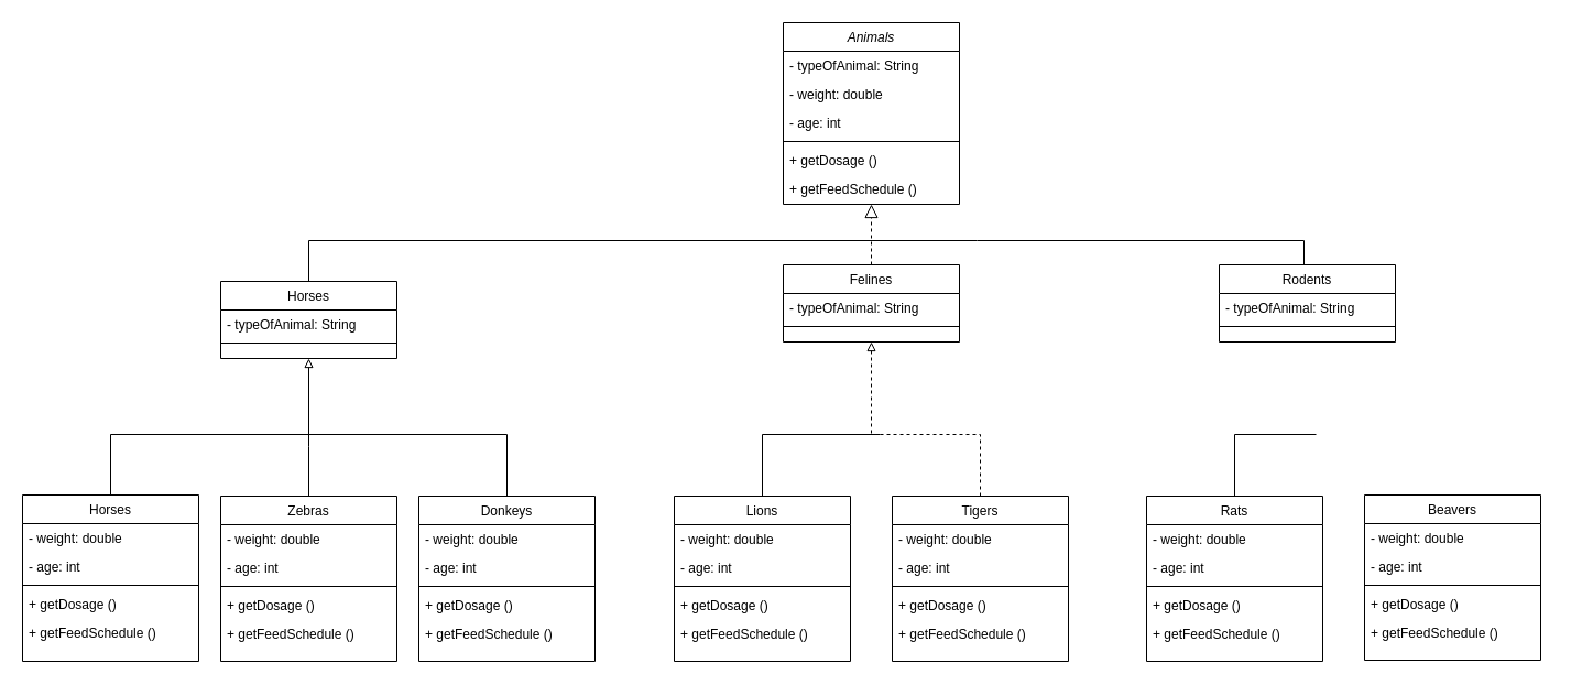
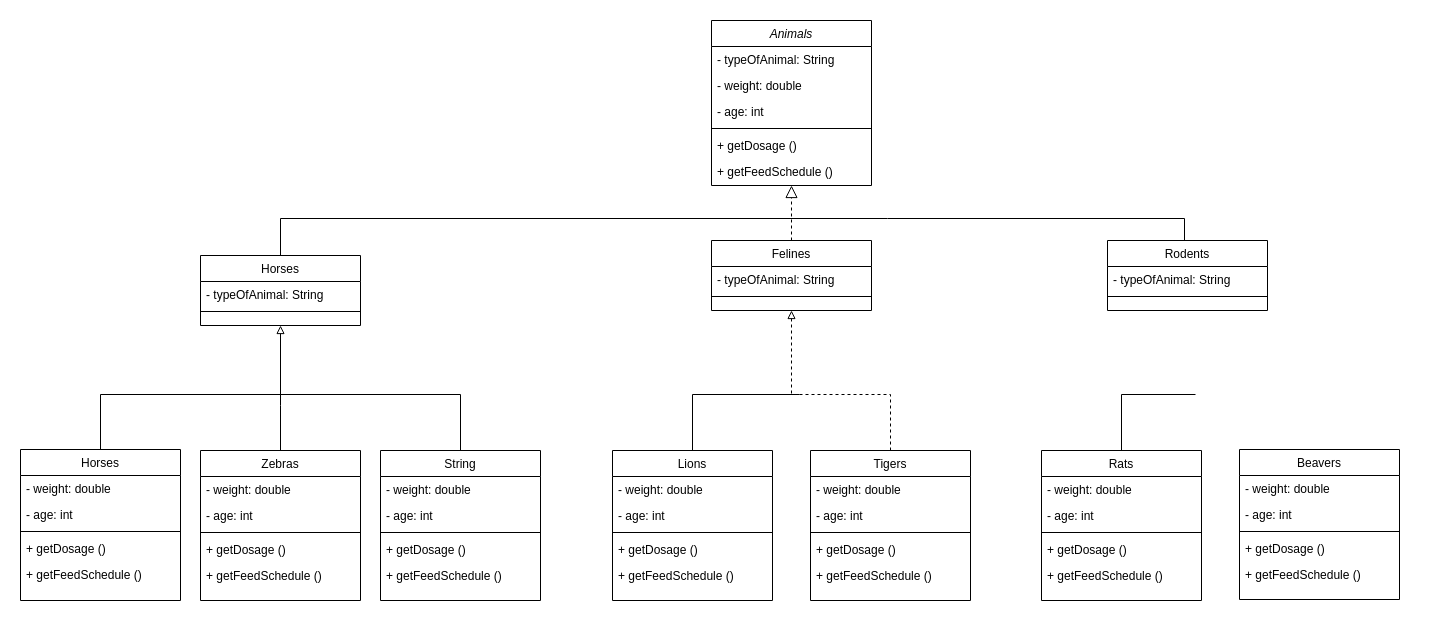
  <mxCell id="0" />
  <mxCell id="1" parent="0" />
  <mxCell id="2" value="Animals" style="swimlane;fontStyle=2;align=center;verticalAlign=top;childLayout=stackLayout;horizontal=1;startSize=26;horizontalStack=0;resizeParent=1;resizeLast=0;collapsible=1;marginBottom=0;rounded=0;shadow=0;strokeWidth=1;" parent="1" vertex="1"><mxGeometry x="711" y="20" width="160" height="165" as="geometry"><mxRectangle x="230" y="140" width="160" height="26" as="alternateBounds" /></mxGeometry></mxCell>
  <mxCell id="3" value="- typeOfAnimal: String" style="text;align=left;verticalAlign=top;spacingLeft=4;spacingRight=4;overflow=hidden;rotatable=0;points=[[0,0.5],[1,0.5]];portConstraint=eastwest;rounded=0;shadow=0;html=0;" parent="2" vertex="1"><mxGeometry y="26" width="160" height="26" as="geometry" /></mxCell>
  <mxCell id="4" value="- weight: double" style="text;align=left;verticalAlign=top;spacingLeft=4;spacingRight=4;overflow=hidden;rotatable=0;points=[[0,0.5],[1,0.5]];portConstraint=eastwest;rounded=0;shadow=0;html=0;" parent="2" vertex="1"><mxGeometry y="52" width="160" height="26" as="geometry" /></mxCell>
  <mxCell id="5" value="- age: int" style="text;align=left;verticalAlign=top;spacingLeft=4;spacingRight=4;overflow=hidden;rotatable=0;points=[[0,0.5],[1,0.5]];portConstraint=eastwest;rounded=0;shadow=0;html=0;" vertex="1" parent="2"><mxGeometry y="78" width="160" height="26" as="geometry" /></mxCell>
  <mxCell id="6" value="" style="line;html=1;strokeWidth=1;align=left;verticalAlign=middle;spacingTop=-1;spacingLeft=3;spacingRight=3;rotatable=0;labelPosition=right;points=[];portConstraint=eastwest;" parent="2" vertex="1"><mxGeometry y="104" width="160" height="8" as="geometry" /></mxCell>
  <mxCell id="7" value="+ getDosage ()" style="text;align=left;verticalAlign=top;spacingLeft=4;spacingRight=4;overflow=hidden;rotatable=0;points=[[0,0.5],[1,0.5]];portConstraint=eastwest;" parent="2" vertex="1"><mxGeometry y="112" width="160" height="26" as="geometry" /></mxCell>
  <mxCell id="8" value="+ getFeedSchedule ()" style="text;align=left;verticalAlign=top;spacingLeft=4;spacingRight=4;overflow=hidden;rotatable=0;points=[[0,0.5],[1,0.5]];portConstraint=eastwest;" vertex="1" parent="2"><mxGeometry y="138" width="160" height="26" as="geometry" /></mxCell>
  <mxCell id="9" value="Felines" style="swimlane;fontStyle=0;align=center;verticalAlign=top;childLayout=stackLayout;horizontal=1;startSize=26;horizontalStack=0;resizeParent=1;resizeLast=0;collapsible=1;marginBottom=0;rounded=0;shadow=0;strokeWidth=1;" parent="1" vertex="1"><mxGeometry x="711" y="240" width="160" height="70" as="geometry"><mxRectangle x="340" y="380" width="170" height="26" as="alternateBounds" /></mxGeometry></mxCell>
  <mxCell id="10" value="- typeOfAnimal: String" style="text;align=left;verticalAlign=top;spacingLeft=4;spacingRight=4;overflow=hidden;rotatable=0;points=[[0,0.5],[1,0.5]];portConstraint=eastwest;rounded=0;shadow=0;html=0;" vertex="1" parent="9"><mxGeometry y="26" width="160" height="26" as="geometry" /></mxCell>
  <mxCell id="11" value="" style="line;html=1;strokeWidth=1;align=left;verticalAlign=middle;spacingTop=-1;spacingLeft=3;spacingRight=3;rotatable=0;labelPosition=right;points=[];portConstraint=eastwest;" parent="9" vertex="1"><mxGeometry y="52" width="160" height="8" as="geometry" /></mxCell>
  <mxCell id="12" value="" style="endArrow=block;endSize=10;endFill=0;shadow=0;strokeWidth=1;rounded=0;edgeStyle=elbowEdgeStyle;elbow=vertical;dashed=1;" parent="1" source="9" target="2" edge="1"><mxGeometry width="160" relative="1" as="geometry"><mxPoint x="140" y="283" as="sourcePoint" /><mxPoint x="240" y="181" as="targetPoint" /></mxGeometry></mxCell>
  <mxCell id="13" style="edgeStyle=elbowEdgeStyle;rounded=0;orthogonalLoop=1;jettySize=auto;elbow=vertical;html=1;fontSize=12;endArrow=block;endFill=0;entryX=0.5;entryY=1;entryDx=0;entryDy=0;" edge="1" parent="1" source="14" target="22"><mxGeometry relative="1" as="geometry"><mxPoint x="282" y="394" as="targetPoint" /><Array as="points"><mxPoint x="282" y="394" /></Array></mxGeometry></mxCell>
  <mxCell id="14" value="Horses" style="swimlane;fontStyle=0;align=center;verticalAlign=top;childLayout=stackLayout;horizontal=1;startSize=26;horizontalStack=0;resizeParent=1;resizeLast=0;collapsible=1;marginBottom=0;rounded=0;shadow=0;strokeWidth=1;" vertex="1" parent="1"><mxGeometry x="20" y="449" width="160" height="151" as="geometry"><mxRectangle x="130" y="380" width="160" height="26" as="alternateBounds" /></mxGeometry></mxCell>
  <mxCell id="15" value="- weight: double" style="text;align=left;verticalAlign=top;spacingLeft=4;spacingRight=4;overflow=hidden;rotatable=0;points=[[0,0.5],[1,0.5]];portConstraint=eastwest;rounded=0;shadow=0;html=0;" vertex="1" parent="14"><mxGeometry y="26" width="160" height="26" as="geometry" /></mxCell>
  <mxCell id="16" value="- age: int" style="text;align=left;verticalAlign=top;spacingLeft=4;spacingRight=4;overflow=hidden;rotatable=0;points=[[0,0.5],[1,0.5]];portConstraint=eastwest;rounded=0;shadow=0;html=0;" vertex="1" parent="14"><mxGeometry y="52" width="160" height="26" as="geometry" /></mxCell>
  <mxCell id="17" value="" style="line;html=1;strokeWidth=1;align=left;verticalAlign=middle;spacingTop=-1;spacingLeft=3;spacingRight=3;rotatable=0;labelPosition=right;points=[];portConstraint=eastwest;" vertex="1" parent="14"><mxGeometry y="78" width="160" height="8" as="geometry" /></mxCell>
  <mxCell id="18" value="+ getDosage ()" style="text;align=left;verticalAlign=top;spacingLeft=4;spacingRight=4;overflow=hidden;rotatable=0;points=[[0,0.5],[1,0.5]];portConstraint=eastwest;" vertex="1" parent="14"><mxGeometry y="86" width="160" height="26" as="geometry" /></mxCell>
  <mxCell id="19" value="+ getFeedSchedule ()" style="text;align=left;verticalAlign=top;spacingLeft=4;spacingRight=4;overflow=hidden;rotatable=0;points=[[0,0.5],[1,0.5]];portConstraint=eastwest;" vertex="1" parent="14"><mxGeometry y="112" width="160" height="26" as="geometry" /></mxCell>
  <mxCell id="20" value="" style="rounded=0;orthogonalLoop=1;jettySize=auto;html=1;fontSize=12;edgeStyle=elbowEdgeStyle;endArrow=none;endFill=0;strokeColor=none;" edge="1" parent="1" source="22"><mxGeometry relative="1" as="geometry"><mxPoint x="887" y="218" as="targetPoint" /></mxGeometry></mxCell>
  <mxCell id="21" style="edgeStyle=elbowEdgeStyle;rounded=0;orthogonalLoop=1;jettySize=auto;html=1;fontSize=12;endArrow=none;endFill=0;" edge="1" parent="1" source="22"><mxGeometry relative="1" as="geometry"><mxPoint x="887" y="218" as="targetPoint" /><Array as="points"><mxPoint x="280" y="229" /></Array></mxGeometry></mxCell>
  <mxCell id="22" value="Horses" style="swimlane;fontStyle=0;align=center;verticalAlign=top;childLayout=stackLayout;horizontal=1;startSize=26;horizontalStack=0;resizeParent=1;resizeLast=0;collapsible=1;marginBottom=0;rounded=0;shadow=0;strokeWidth=1;" vertex="1" parent="1"><mxGeometry x="200" y="255" width="160" height="70" as="geometry"><mxRectangle x="340" y="380" width="170" height="26" as="alternateBounds" /></mxGeometry></mxCell>
  <mxCell id="23" value="- typeOfAnimal: String" style="text;align=left;verticalAlign=top;spacingLeft=4;spacingRight=4;overflow=hidden;rotatable=0;points=[[0,0.5],[1,0.5]];portConstraint=eastwest;rounded=0;shadow=0;html=0;" vertex="1" parent="22"><mxGeometry y="26" width="160" height="26" as="geometry" /></mxCell>
  <mxCell id="24" value="" style="line;html=1;strokeWidth=1;align=left;verticalAlign=middle;spacingTop=-1;spacingLeft=3;spacingRight=3;rotatable=0;labelPosition=right;points=[];portConstraint=eastwest;" vertex="1" parent="22"><mxGeometry y="52" width="160" height="8" as="geometry" /></mxCell>
  <mxCell id="25" style="edgeStyle=elbowEdgeStyle;rounded=0;orthogonalLoop=1;jettySize=auto;html=1;entryX=0;entryY=0.5;entryDx=0;entryDy=0;fontSize=12;endArrow=none;endFill=0;elbow=vertical;" edge="1" parent="22" source="22" target="23"><mxGeometry relative="1" as="geometry" /></mxCell>
  <mxCell id="26" style="edgeStyle=elbowEdgeStyle;rounded=0;orthogonalLoop=1;jettySize=auto;elbow=vertical;html=1;fontSize=12;endArrow=none;endFill=0;" edge="1" parent="1" source="27"><mxGeometry relative="1" as="geometry"><mxPoint x="280" y="394" as="targetPoint" /><Array as="points"><mxPoint x="280" y="405" /><mxPoint x="282" y="416" /></Array></mxGeometry></mxCell>
  <mxCell id="27" value="Zebras" style="swimlane;fontStyle=0;align=center;verticalAlign=top;childLayout=stackLayout;horizontal=1;startSize=26;horizontalStack=0;resizeParent=1;resizeLast=0;collapsible=1;marginBottom=0;rounded=0;shadow=0;strokeWidth=1;" vertex="1" parent="1"><mxGeometry x="200" y="450" width="160" height="150" as="geometry"><mxRectangle x="130" y="380" width="160" height="26" as="alternateBounds" /></mxGeometry></mxCell>
  <mxCell id="28" value="- weight: double" style="text;align=left;verticalAlign=top;spacingLeft=4;spacingRight=4;overflow=hidden;rotatable=0;points=[[0,0.5],[1,0.5]];portConstraint=eastwest;rounded=0;shadow=0;html=0;" vertex="1" parent="27"><mxGeometry y="26" width="160" height="26" as="geometry" /></mxCell>
  <mxCell id="29" value="- age: int" style="text;align=left;verticalAlign=top;spacingLeft=4;spacingRight=4;overflow=hidden;rotatable=0;points=[[0,0.5],[1,0.5]];portConstraint=eastwest;rounded=0;shadow=0;html=0;" vertex="1" parent="27"><mxGeometry y="52" width="160" height="26" as="geometry" /></mxCell>
  <mxCell id="30" value="" style="line;html=1;strokeWidth=1;align=left;verticalAlign=middle;spacingTop=-1;spacingLeft=3;spacingRight=3;rotatable=0;labelPosition=right;points=[];portConstraint=eastwest;" vertex="1" parent="27"><mxGeometry y="78" width="160" height="8" as="geometry" /></mxCell>
  <mxCell id="31" value="+ getDosage ()" style="text;align=left;verticalAlign=top;spacingLeft=4;spacingRight=4;overflow=hidden;rotatable=0;points=[[0,0.5],[1,0.5]];portConstraint=eastwest;" vertex="1" parent="27"><mxGeometry y="86" width="160" height="26" as="geometry" /></mxCell>
  <mxCell id="32" value="+ getFeedSchedule ()" style="text;align=left;verticalAlign=top;spacingLeft=4;spacingRight=4;overflow=hidden;rotatable=0;points=[[0,0.5],[1,0.5]];portConstraint=eastwest;" vertex="1" parent="27"><mxGeometry y="112" width="160" height="26" as="geometry" /></mxCell>
  <mxCell id="33" style="edgeStyle=elbowEdgeStyle;rounded=0;orthogonalLoop=1;jettySize=auto;elbow=vertical;html=1;fontSize=12;endArrow=none;endFill=0;" edge="1" parent="1" source="34"><mxGeometry relative="1" as="geometry"><mxPoint x="271" y="394" as="targetPoint" /><Array as="points"><mxPoint x="370" y="394" /></Array></mxGeometry></mxCell>
- <mxCell id="34" value="Donkeys" style="swimlane;fontStyle=0;align=center;verticalAlign=top;childLayout=stackLayout;horizontal=1;startSize=26;horizontalStack=0;resizeParent=1;resizeLast=0;collapsible=1;marginBottom=0;rounded=0;shadow=0;strokeWidth=1;" vertex="1" parent="1"><mxGeometry x="380" y="450" width="160" height="150" as="geometry"><mxRectangle x="130" y="380" width="160" height="26" as="alternateBounds" /></mxGeometry></mxCell>
+ <mxCell id="34" value="String" style="swimlane;fontStyle=0;align=center;verticalAlign=top;childLayout=stackLayout;horizontal=1;startSize=26;horizontalStack=0;resizeParent=1;resizeLast=0;collapsible=1;marginBottom=0;rounded=0;shadow=0;strokeWidth=1;" vertex="1" parent="1"><mxGeometry x="380" y="450" width="160" height="150" as="geometry"><mxRectangle x="130" y="380" width="160" height="26" as="alternateBounds" /></mxGeometry></mxCell>
  <mxCell id="35" value="- weight: double" style="text;align=left;verticalAlign=top;spacingLeft=4;spacingRight=4;overflow=hidden;rotatable=0;points=[[0,0.5],[1,0.5]];portConstraint=eastwest;rounded=0;shadow=0;html=0;" vertex="1" parent="34"><mxGeometry y="26" width="160" height="26" as="geometry" /></mxCell>
  <mxCell id="36" value="- age: int" style="text;align=left;verticalAlign=top;spacingLeft=4;spacingRight=4;overflow=hidden;rotatable=0;points=[[0,0.5],[1,0.5]];portConstraint=eastwest;rounded=0;shadow=0;html=0;" vertex="1" parent="34"><mxGeometry y="52" width="160" height="26" as="geometry" /></mxCell>
  <mxCell id="37" value="" style="line;html=1;strokeWidth=1;align=left;verticalAlign=middle;spacingTop=-1;spacingLeft=3;spacingRight=3;rotatable=0;labelPosition=right;points=[];portConstraint=eastwest;" vertex="1" parent="34"><mxGeometry y="78" width="160" height="8" as="geometry" /></mxCell>
  <mxCell id="38" value="+ getDosage ()" style="text;align=left;verticalAlign=top;spacingLeft=4;spacingRight=4;overflow=hidden;rotatable=0;points=[[0,0.5],[1,0.5]];portConstraint=eastwest;" vertex="1" parent="34"><mxGeometry y="86" width="160" height="26" as="geometry" /></mxCell>
  <mxCell id="39" value="+ getFeedSchedule ()" style="text;align=left;verticalAlign=top;spacingLeft=4;spacingRight=4;overflow=hidden;rotatable=0;points=[[0,0.5],[1,0.5]];portConstraint=eastwest;" vertex="1" parent="34"><mxGeometry y="112" width="160" height="26" as="geometry" /></mxCell>
  <mxCell id="40" style="edgeStyle=elbowEdgeStyle;rounded=0;orthogonalLoop=1;jettySize=auto;html=1;fontSize=12;endArrow=none;endFill=0;exitX=0.5;exitY=0;exitDx=0;exitDy=0;" edge="1" parent="1" source="41"><mxGeometry relative="1" as="geometry"><mxPoint x="887" y="218" as="targetPoint" /><Array as="points"><mxPoint x="1184" y="218" /><mxPoint x="1415" y="229" /><mxPoint x="1327" y="229" /></Array></mxGeometry></mxCell>
  <mxCell id="41" value="Rodents" style="swimlane;fontStyle=0;align=center;verticalAlign=top;childLayout=stackLayout;horizontal=1;startSize=26;horizontalStack=0;resizeParent=1;resizeLast=0;collapsible=1;marginBottom=0;rounded=0;shadow=0;strokeWidth=1;" vertex="1" parent="1"><mxGeometry x="1107" y="240" width="160" height="70" as="geometry"><mxRectangle x="340" y="380" width="170" height="26" as="alternateBounds" /></mxGeometry></mxCell>
  <mxCell id="42" value="- typeOfAnimal: String" style="text;align=left;verticalAlign=top;spacingLeft=4;spacingRight=4;overflow=hidden;rotatable=0;points=[[0,0.5],[1,0.5]];portConstraint=eastwest;rounded=0;shadow=0;html=0;" vertex="1" parent="41"><mxGeometry y="26" width="160" height="26" as="geometry" /></mxCell>
  <mxCell id="43" value="" style="line;html=1;strokeWidth=1;align=left;verticalAlign=middle;spacingTop=-1;spacingLeft=3;spacingRight=3;rotatable=0;labelPosition=right;points=[];portConstraint=eastwest;" vertex="1" parent="41"><mxGeometry y="52" width="160" height="8" as="geometry" /></mxCell>
  <mxCell id="44" style="edgeStyle=elbowEdgeStyle;rounded=0;orthogonalLoop=1;jettySize=auto;elbow=vertical;html=1;fontSize=12;endArrow=none;endFill=0;" edge="1" parent="1" source="45"><mxGeometry relative="1" as="geometry"><mxPoint x="799" y="394" as="targetPoint" /><Array as="points"><mxPoint x="788" y="394" /></Array></mxGeometry></mxCell>
  <mxCell id="45" value="Lions" style="swimlane;fontStyle=0;align=center;verticalAlign=top;childLayout=stackLayout;horizontal=1;startSize=26;horizontalStack=0;resizeParent=1;resizeLast=0;collapsible=1;marginBottom=0;rounded=0;shadow=0;strokeWidth=1;" vertex="1" parent="1"><mxGeometry x="612" y="450" width="160" height="150" as="geometry"><mxRectangle x="130" y="380" width="160" height="26" as="alternateBounds" /></mxGeometry></mxCell>
  <mxCell id="46" value="- weight: double" style="text;align=left;verticalAlign=top;spacingLeft=4;spacingRight=4;overflow=hidden;rotatable=0;points=[[0,0.5],[1,0.5]];portConstraint=eastwest;rounded=0;shadow=0;html=0;" vertex="1" parent="45"><mxGeometry y="26" width="160" height="26" as="geometry" /></mxCell>
  <mxCell id="47" value="- age: int" style="text;align=left;verticalAlign=top;spacingLeft=4;spacingRight=4;overflow=hidden;rotatable=0;points=[[0,0.5],[1,0.5]];portConstraint=eastwest;rounded=0;shadow=0;html=0;" vertex="1" parent="45"><mxGeometry y="52" width="160" height="26" as="geometry" /></mxCell>
  <mxCell id="48" value="" style="line;html=1;strokeWidth=1;align=left;verticalAlign=middle;spacingTop=-1;spacingLeft=3;spacingRight=3;rotatable=0;labelPosition=right;points=[];portConstraint=eastwest;" vertex="1" parent="45"><mxGeometry y="78" width="160" height="8" as="geometry" /></mxCell>
  <mxCell id="49" value="+ getDosage ()" style="text;align=left;verticalAlign=top;spacingLeft=4;spacingRight=4;overflow=hidden;rotatable=0;points=[[0,0.5],[1,0.5]];portConstraint=eastwest;" vertex="1" parent="45"><mxGeometry y="86" width="160" height="26" as="geometry" /></mxCell>
  <mxCell id="50" value="+ getFeedSchedule ()" style="text;align=left;verticalAlign=top;spacingLeft=4;spacingRight=4;overflow=hidden;rotatable=0;points=[[0,0.5],[1,0.5]];portConstraint=eastwest;" vertex="1" parent="45"><mxGeometry y="112" width="160" height="26" as="geometry" /></mxCell>
  <mxCell id="51" style="edgeStyle=elbowEdgeStyle;rounded=0;orthogonalLoop=1;jettySize=auto;elbow=vertical;html=1;entryX=0.5;entryY=1;entryDx=0;entryDy=0;fontSize=12;endArrow=block;endFill=0;exitX=0.5;exitY=0;exitDx=0;exitDy=0;dashed=1;" edge="1" parent="1" source="52" target="9"><mxGeometry relative="1" as="geometry"><mxPoint x="898" y="438" as="sourcePoint" /><Array as="points"><mxPoint x="843" y="394" /></Array></mxGeometry></mxCell>
  <mxCell id="52" value="Tigers" style="swimlane;fontStyle=0;align=center;verticalAlign=top;childLayout=stackLayout;horizontal=1;startSize=26;horizontalStack=0;resizeParent=1;resizeLast=0;collapsible=1;marginBottom=0;rounded=0;shadow=0;strokeWidth=1;" vertex="1" parent="1"><mxGeometry x="810" y="450" width="160" height="150" as="geometry"><mxRectangle x="130" y="380" width="160" height="26" as="alternateBounds" /></mxGeometry></mxCell>
  <mxCell id="53" value="- weight: double" style="text;align=left;verticalAlign=top;spacingLeft=4;spacingRight=4;overflow=hidden;rotatable=0;points=[[0,0.5],[1,0.5]];portConstraint=eastwest;rounded=0;shadow=0;html=0;" vertex="1" parent="52"><mxGeometry y="26" width="160" height="26" as="geometry" /></mxCell>
  <mxCell id="54" value="- age: int" style="text;align=left;verticalAlign=top;spacingLeft=4;spacingRight=4;overflow=hidden;rotatable=0;points=[[0,0.5],[1,0.5]];portConstraint=eastwest;rounded=0;shadow=0;html=0;" vertex="1" parent="52"><mxGeometry y="52" width="160" height="26" as="geometry" /></mxCell>
  <mxCell id="55" value="" style="line;html=1;strokeWidth=1;align=left;verticalAlign=middle;spacingTop=-1;spacingLeft=3;spacingRight=3;rotatable=0;labelPosition=right;points=[];portConstraint=eastwest;" vertex="1" parent="52"><mxGeometry y="78" width="160" height="8" as="geometry" /></mxCell>
  <mxCell id="56" value="+ getDosage ()" style="text;align=left;verticalAlign=top;spacingLeft=4;spacingRight=4;overflow=hidden;rotatable=0;points=[[0,0.5],[1,0.5]];portConstraint=eastwest;" vertex="1" parent="52"><mxGeometry y="86" width="160" height="26" as="geometry" /></mxCell>
  <mxCell id="57" value="+ getFeedSchedule ()" style="text;align=left;verticalAlign=top;spacingLeft=4;spacingRight=4;overflow=hidden;rotatable=0;points=[[0,0.5],[1,0.5]];portConstraint=eastwest;" vertex="1" parent="52"><mxGeometry y="112" width="160" height="26" as="geometry" /></mxCell>
  <mxCell id="58" style="edgeStyle=orthogonalEdgeStyle;rounded=0;orthogonalLoop=1;jettySize=auto;html=1;fontSize=12;endArrow=none;endFill=0;" edge="1" parent="1" source="59"><mxGeometry relative="1" as="geometry"><mxPoint x="1195" y="394" as="targetPoint" /><Array as="points"><mxPoint x="1121" y="394" /></Array></mxGeometry></mxCell>
  <mxCell id="59" value="Rats" style="swimlane;fontStyle=0;align=center;verticalAlign=top;childLayout=stackLayout;horizontal=1;startSize=26;horizontalStack=0;resizeParent=1;resizeLast=0;collapsible=1;marginBottom=0;rounded=0;shadow=0;strokeWidth=1;" vertex="1" parent="1"><mxGeometry x="1041" y="450" width="160" height="150" as="geometry"><mxRectangle x="130" y="380" width="160" height="26" as="alternateBounds" /></mxGeometry></mxCell>
  <mxCell id="60" value="- weight: double" style="text;align=left;verticalAlign=top;spacingLeft=4;spacingRight=4;overflow=hidden;rotatable=0;points=[[0,0.5],[1,0.5]];portConstraint=eastwest;rounded=0;shadow=0;html=0;" vertex="1" parent="59"><mxGeometry y="26" width="160" height="26" as="geometry" /></mxCell>
  <mxCell id="61" value="- age: int" style="text;align=left;verticalAlign=top;spacingLeft=4;spacingRight=4;overflow=hidden;rotatable=0;points=[[0,0.5],[1,0.5]];portConstraint=eastwest;rounded=0;shadow=0;html=0;" vertex="1" parent="59"><mxGeometry y="52" width="160" height="26" as="geometry" /></mxCell>
  <mxCell id="62" value="" style="line;html=1;strokeWidth=1;align=left;verticalAlign=middle;spacingTop=-1;spacingLeft=3;spacingRight=3;rotatable=0;labelPosition=right;points=[];portConstraint=eastwest;" vertex="1" parent="59"><mxGeometry y="78" width="160" height="8" as="geometry" /></mxCell>
  <mxCell id="63" value="+ getDosage ()" style="text;align=left;verticalAlign=top;spacingLeft=4;spacingRight=4;overflow=hidden;rotatable=0;points=[[0,0.5],[1,0.5]];portConstraint=eastwest;" vertex="1" parent="59"><mxGeometry y="86" width="160" height="26" as="geometry" /></mxCell>
  <mxCell id="64" value="+ getFeedSchedule ()" style="text;align=left;verticalAlign=top;spacingLeft=4;spacingRight=4;overflow=hidden;rotatable=0;points=[[0,0.5],[1,0.5]];portConstraint=eastwest;" vertex="1" parent="59"><mxGeometry y="112" width="160" height="26" as="geometry" /></mxCell>
  <mxCell id="65" value="Beavers" style="swimlane;fontStyle=0;align=center;verticalAlign=top;childLayout=stackLayout;horizontal=1;startSize=26;horizontalStack=0;resizeParent=1;resizeLast=0;collapsible=1;marginBottom=0;rounded=0;shadow=0;strokeWidth=1;" vertex="1" parent="1"><mxGeometry x="1239" y="449" width="160" height="150" as="geometry"><mxRectangle x="130" y="380" width="160" height="26" as="alternateBounds" /></mxGeometry></mxCell>
  <mxCell id="66" value="- weight: double" style="text;align=left;verticalAlign=top;spacingLeft=4;spacingRight=4;overflow=hidden;rotatable=0;points=[[0,0.5],[1,0.5]];portConstraint=eastwest;rounded=0;shadow=0;html=0;" vertex="1" parent="65"><mxGeometry y="26" width="160" height="26" as="geometry" /></mxCell>
  <mxCell id="67" value="- age: int" style="text;align=left;verticalAlign=top;spacingLeft=4;spacingRight=4;overflow=hidden;rotatable=0;points=[[0,0.5],[1,0.5]];portConstraint=eastwest;rounded=0;shadow=0;html=0;" vertex="1" parent="65"><mxGeometry y="52" width="160" height="26" as="geometry" /></mxCell>
  <mxCell id="68" value="" style="line;html=1;strokeWidth=1;align=left;verticalAlign=middle;spacingTop=-1;spacingLeft=3;spacingRight=3;rotatable=0;labelPosition=right;points=[];portConstraint=eastwest;" vertex="1" parent="65"><mxGeometry y="78" width="160" height="8" as="geometry" /></mxCell>
  <mxCell id="69" value="+ getDosage ()" style="text;align=left;verticalAlign=top;spacingLeft=4;spacingRight=4;overflow=hidden;rotatable=0;points=[[0,0.5],[1,0.5]];portConstraint=eastwest;" vertex="1" parent="65"><mxGeometry y="86" width="160" height="26" as="geometry" /></mxCell>
  <mxCell id="70" value="+ getFeedSchedule ()" style="text;align=left;verticalAlign=top;spacingLeft=4;spacingRight=4;overflow=hidden;rotatable=0;points=[[0,0.5],[1,0.5]];portConstraint=eastwest;" vertex="1" parent="65"><mxGeometry y="112" width="160" height="26" as="geometry" /></mxCell>
